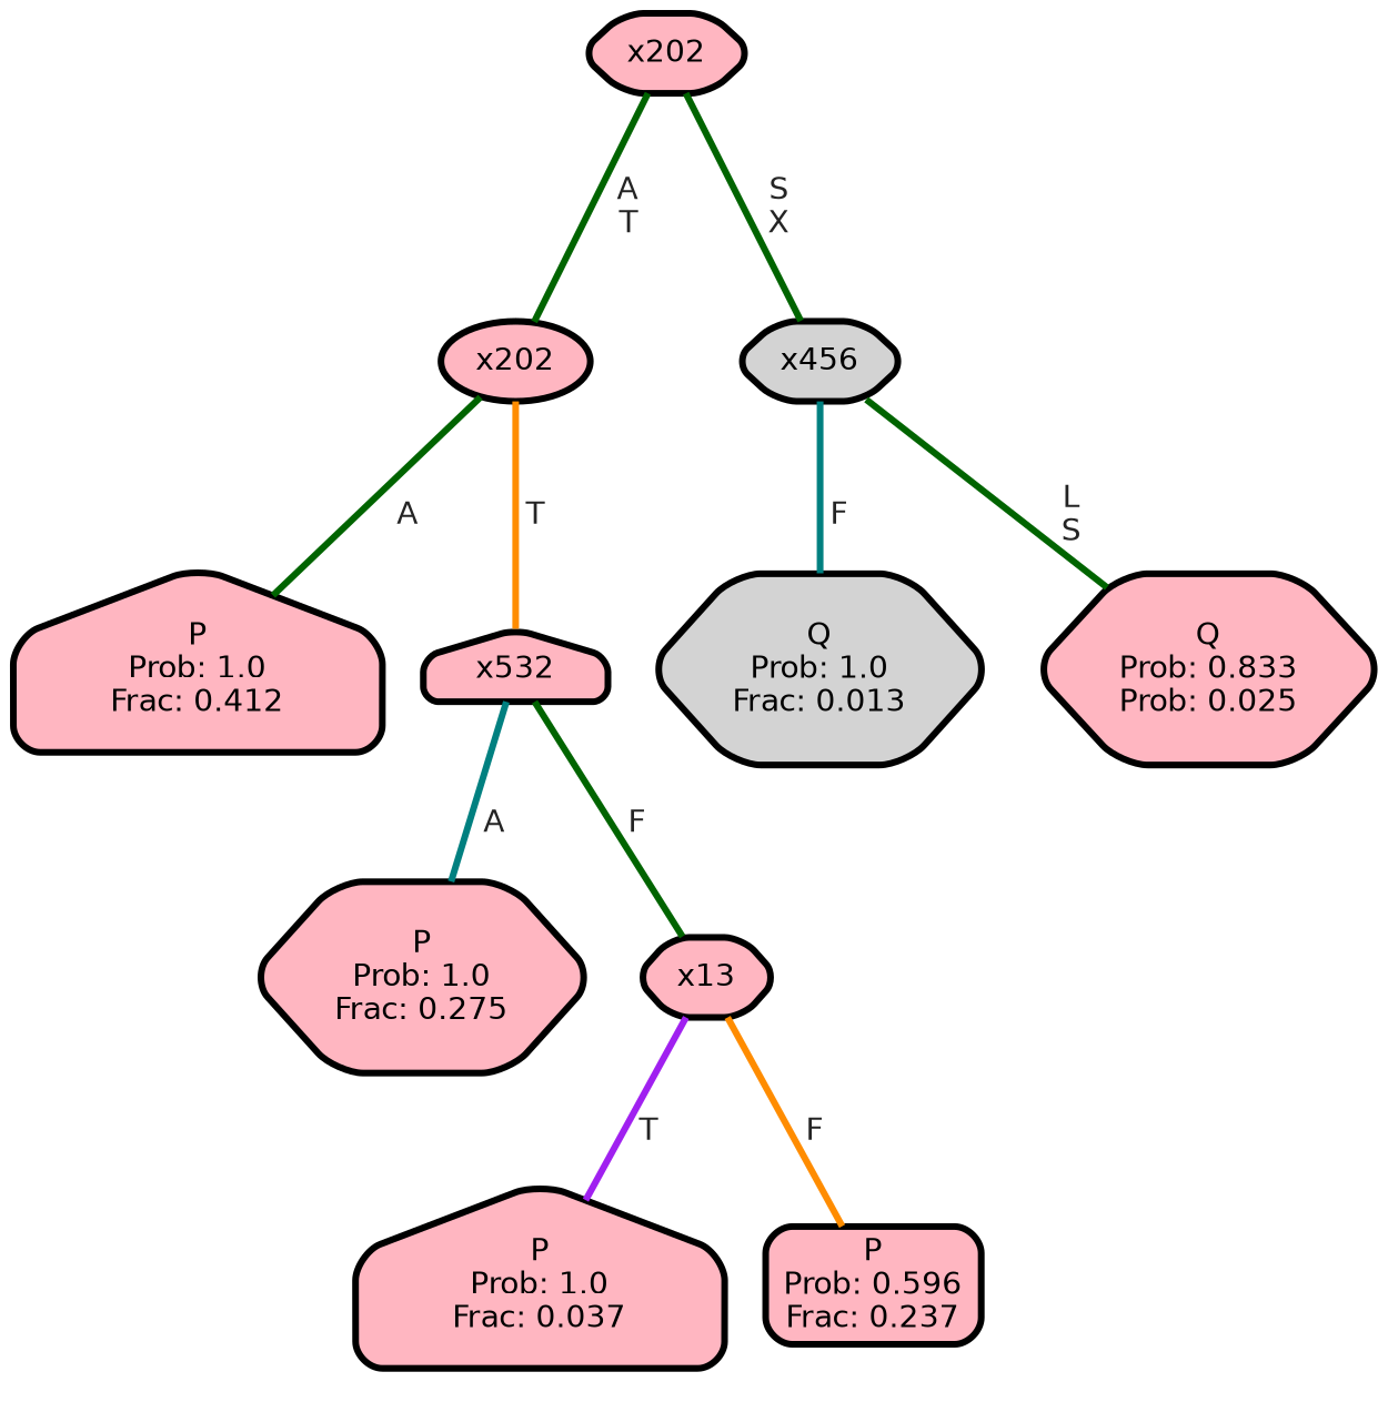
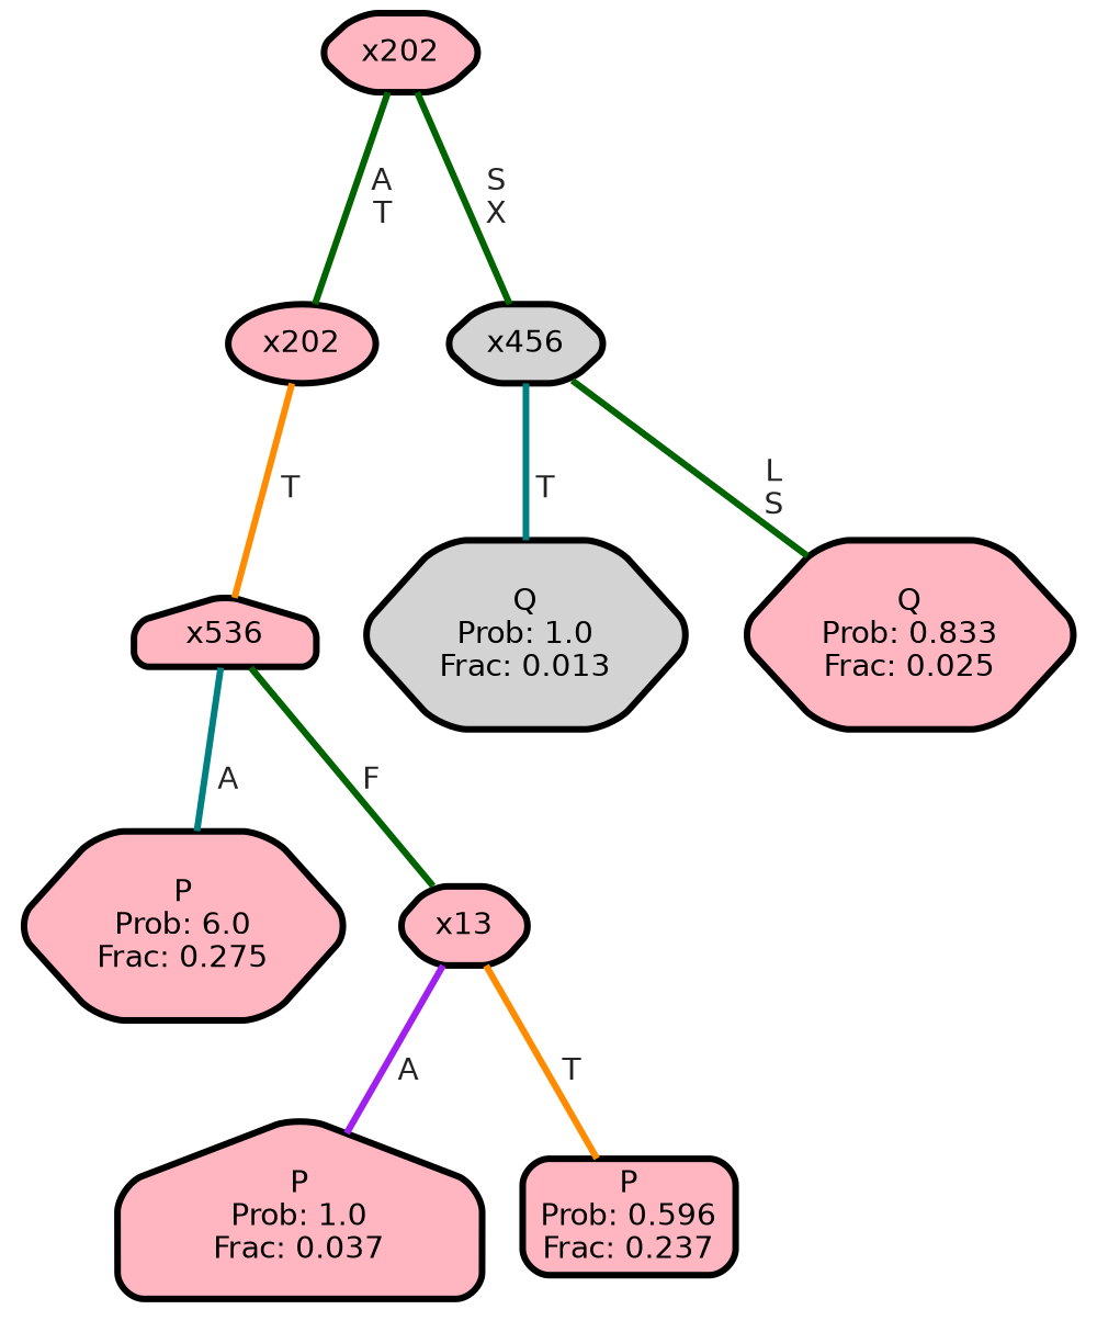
  graph {
    ranksep="0 equally"
    splines=straight
    node [color=black fillcolor=lightpink fontcolor=black fontname=helvetica penwidth=3 shape=hexagon style="filled, rounded"]
    edge [color=darkgreen fontcolor=grey14 fontname=helvetica fontweight=bold penwidth=3]
-   n1 [label="P\nProb: 1.0\nFrac: 0.412" shape=house]
    n2 [label=x202 shape=ellipse]
-   n3 [label=x532 shape=house]
-   n4 [label="P\nProb: 1.0\nFrac: 0.275"]
+   n3 [label=x536 shape=house]
+   n4 [label="P\nProb: 6.0\nFrac: 0.275"]
    n5 [label=x13]
    n6 [label="P\nProb: 1.0\nFrac: 0.037" shape=house]
    n7 [label="P\nProb: 0.596\nFrac: 0.237" shape=box]
    n8 [label=x202]
    n9 [fillcolor=lightgrey label=x456]
    n10 [fillcolor=lightgrey label="Q\nProb: 1.0\nFrac: 0.013"]
-   n11 [label="Q\nProb: 0.833\nProb: 0.025"]
+   n11 [label="Q\nProb: 0.833\nFrac: 0.025"]
    subgraph sub_1 {
      rank=same
    }
-   n2 -- n1 [label=" A"]
    n2 -- n3 [color=darkorange label=" T"]
    n3 -- n4 [color=teal label=" A"]
    n3 -- n5 [label=" F"]
-   n5 -- n6 [color=purple label=" T"]
-   n5 -- n7 [color=darkorange label=" F"]
+   n5 -- n6 [color=purple label=" A"]
+   n5 -- n7 [color=darkorange label=" T"]
    n8 -- n2 [label=" A\n T"]
    n8 -- n9 [label=" S\n X"]
-   n9 -- n10 [color=teal label=" F"]
+   n9 -- n10 [color=teal label=" T"]
    n9 -- n11 [label=" L\n S"]
  }
